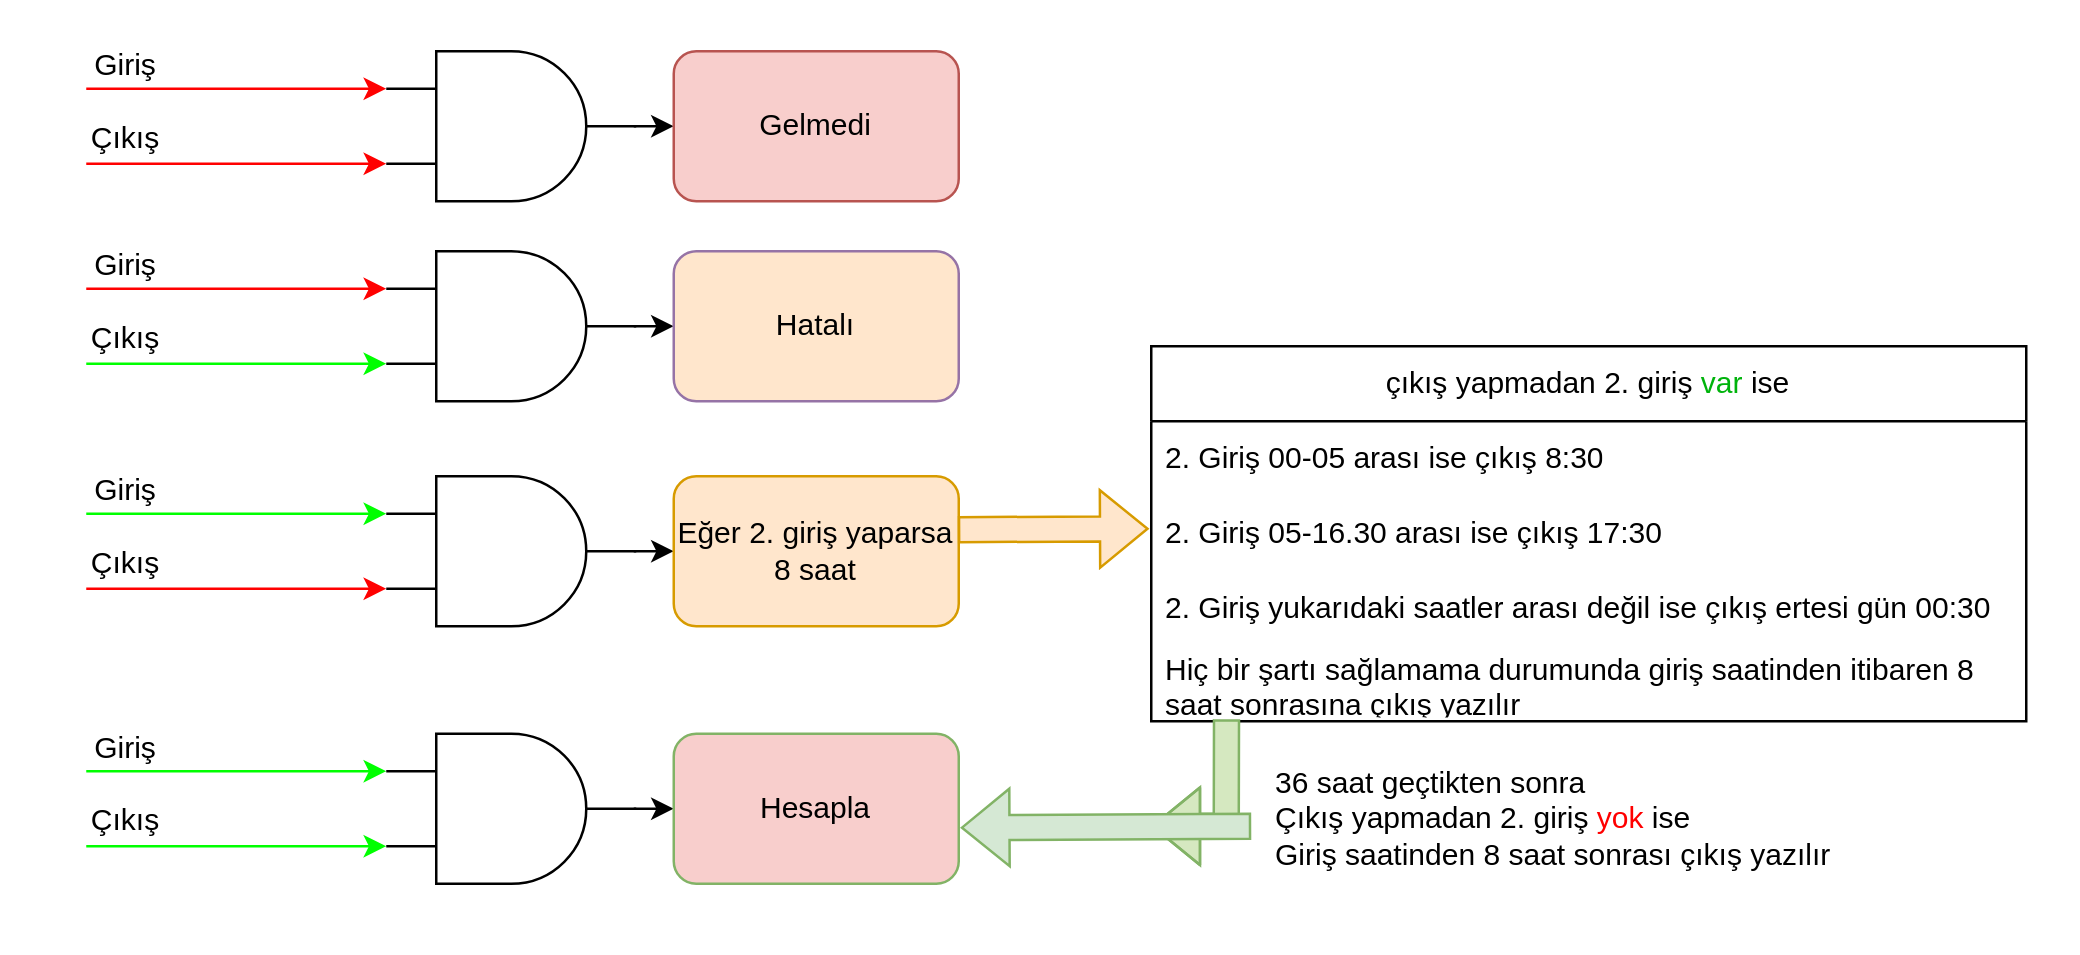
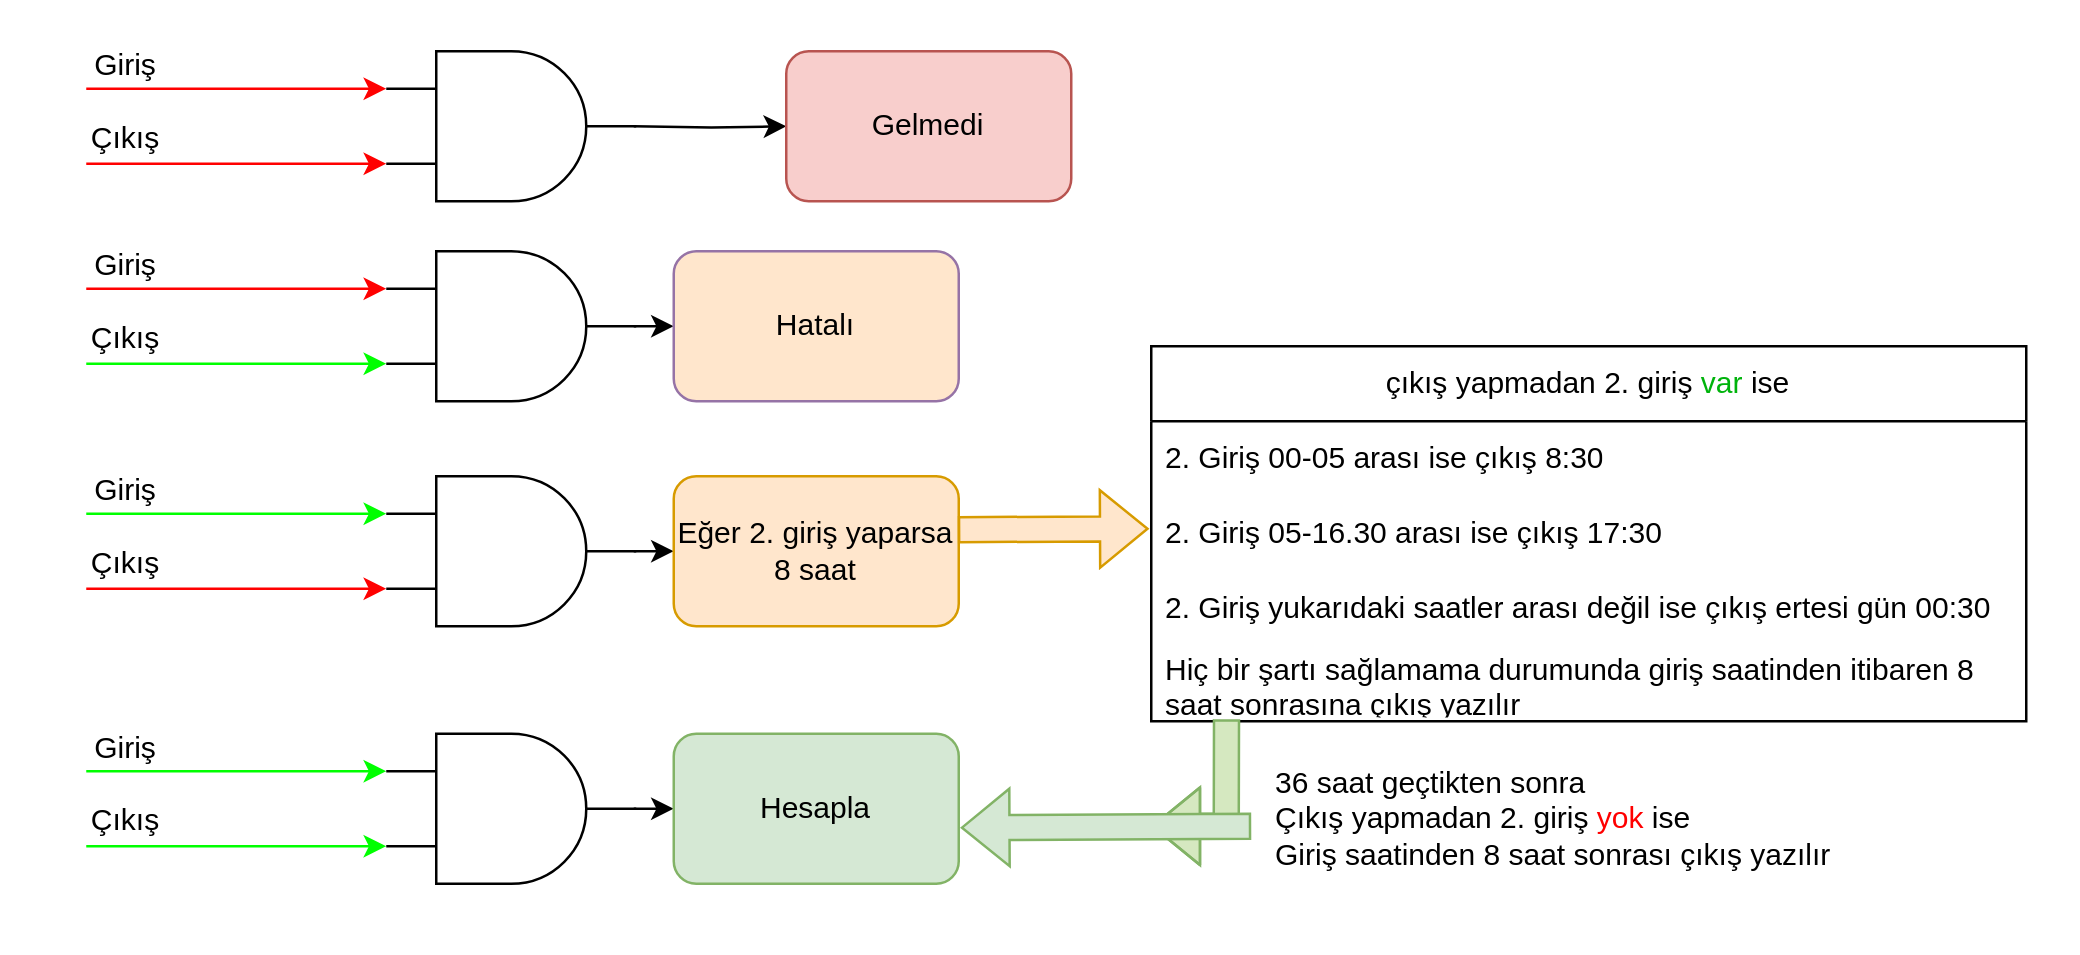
  <mxCell id="0" />
  <mxCell id="1" parent="0" />
  <mxCell id="2" style="edgeStyle=orthogonalEdgeStyle;rounded=0;orthogonalLoop=1;jettySize=auto;html=1;exitX=1;exitY=0.5;exitDx=0;exitDy=0;exitPerimeter=0;entryX=0;entryY=0.5;entryDx=0;entryDy=0;" edge="1" parent="1" target="11"><mxGeometry relative="1" as="geometry"><mxPoint x="253" y="323" as="sourcePoint" /><mxPoint x="260" y="323" as="targetPoint" /></mxGeometry></mxCell>
  <mxCell id="3" value="" style="verticalLabelPosition=bottom;shadow=0;dashed=0;align=center;html=1;verticalAlign=top;shape=mxgraph.electrical.logic_gates.logic_gate;operation=and;" vertex="1" parent="1"><mxGeometry x="154" y="293" width="100" height="60" as="geometry" /></mxCell>
  <mxCell id="4" style="edgeStyle=orthogonalEdgeStyle;rounded=0;orthogonalLoop=1;jettySize=auto;html=1;exitX=1;exitY=0.5;exitDx=0;exitDy=0;exitPerimeter=0;entryX=0;entryY=0.5;entryDx=0;entryDy=0;" edge="1" parent="1" target="12"><mxGeometry relative="1" as="geometry"><mxPoint x="253" y="220" as="sourcePoint" /></mxGeometry></mxCell>
  <mxCell id="5" value="" style="verticalLabelPosition=bottom;shadow=0;dashed=0;align=center;html=1;verticalAlign=top;shape=mxgraph.electrical.logic_gates.logic_gate;operation=and;" vertex="1" parent="1"><mxGeometry x="154" y="190" width="100" height="60" as="geometry" /></mxCell>
  <mxCell id="6" style="edgeStyle=orthogonalEdgeStyle;rounded=0;orthogonalLoop=1;jettySize=auto;html=1;exitX=1;exitY=0.5;exitDx=0;exitDy=0;exitPerimeter=0;entryX=0;entryY=0.5;entryDx=0;entryDy=0;" edge="1" parent="1" target="25"><mxGeometry relative="1" as="geometry"><mxPoint x="253" y="130" as="sourcePoint" /></mxGeometry></mxCell>
  <mxCell id="7" value="" style="verticalLabelPosition=bottom;shadow=0;dashed=0;align=center;html=1;verticalAlign=top;shape=mxgraph.electrical.logic_gates.logic_gate;operation=and;" vertex="1" parent="1"><mxGeometry x="154" y="100" width="100" height="60" as="geometry" /></mxCell>
  <mxCell id="8" style="edgeStyle=orthogonalEdgeStyle;rounded=0;orthogonalLoop=1;jettySize=auto;html=1;exitX=1;exitY=0.5;exitDx=0;exitDy=0;exitPerimeter=0;entryX=0;entryY=0.5;entryDx=0;entryDy=0;" edge="1" parent="1" target="10"><mxGeometry relative="1" as="geometry"><mxPoint x="253" y="50" as="sourcePoint" /></mxGeometry></mxCell>
  <mxCell id="9" value="" style="verticalLabelPosition=bottom;shadow=0;dashed=0;align=center;html=1;verticalAlign=top;shape=mxgraph.electrical.logic_gates.logic_gate;operation=and;" vertex="1" parent="1"><mxGeometry x="154" y="20" width="100" height="60" as="geometry" /></mxCell>
- <mxCell id="10" value="Gelmedi" style="rounded=1;whiteSpace=wrap;html=1;fillColor=#f8cecc;strokeColor=#b85450;" vertex="1" parent="1"><mxGeometry x="269" y="20" width="114" height="60" as="geometry" /></mxCell>
- <mxCell id="11" value="Hesapla" style="rounded=1;whiteSpace=wrap;html=1;fillColor=#f8cecc;strokeColor=#82b366;" vertex="1" parent="1"><mxGeometry x="269" y="293" width="114" height="60" as="geometry" /></mxCell>
+ <mxCell id="10" value="Gelmedi" style="rounded=1;whiteSpace=wrap;html=1;fillColor=#f8cecc;strokeColor=#b85450;" vertex="1" parent="1"><mxGeometry x="314" y="20" width="114" height="60" as="geometry" /></mxCell>
+ <mxCell id="11" value="Hesapla" style="rounded=1;whiteSpace=wrap;html=1;fillColor=#d5e8d4;strokeColor=#82b366;" vertex="1" parent="1"><mxGeometry x="269" y="293" width="114" height="60" as="geometry" /></mxCell>
  <mxCell id="12" value="Eğer 2. giriş yaparsa 8 saat" style="rounded=1;whiteSpace=wrap;html=1;fillColor=#ffe6cc;strokeColor=#d79b00;" vertex="1" parent="1"><mxGeometry x="269" y="190" width="114" height="60" as="geometry" /></mxCell>
  <mxCell id="13" value="" style="endArrow=classic;html=1;rounded=0;entryX=0;entryY=0.25;entryDx=0;entryDy=0;entryPerimeter=0;strokeColor=#FF0000;" edge="1" parent="1" target="9"><mxGeometry width="50" height="50" relative="1" as="geometry"><mxPoint x="34" y="35" as="sourcePoint" /><mxPoint x="114" y="40" as="targetPoint" /></mxGeometry></mxCell>
  <mxCell id="14" value="" style="endArrow=classic;html=1;rounded=0;entryX=0;entryY=0.75;entryDx=0;entryDy=0;entryPerimeter=0;strokeColor=#FF0000;" edge="1" parent="1" target="9"><mxGeometry width="50" height="50" relative="1" as="geometry"><mxPoint x="34" y="65" as="sourcePoint" /><mxPoint x="144" y="69.66" as="targetPoint" /></mxGeometry></mxCell>
  <mxCell id="15" value="" style="endArrow=classic;html=1;rounded=0;entryX=0;entryY=0.25;entryDx=0;entryDy=0;entryPerimeter=0;strokeColor=#FF0000;" edge="1" parent="1" target="7"><mxGeometry width="50" height="50" relative="1" as="geometry"><mxPoint x="34" y="115" as="sourcePoint" /><mxPoint x="134" y="119.31" as="targetPoint" /></mxGeometry></mxCell>
  <mxCell id="16" value="" style="endArrow=classic;html=1;rounded=0;entryX=0;entryY=0.75;entryDx=0;entryDy=0;entryPerimeter=0;strokeColor=#00FF00;" edge="1" parent="1" target="7"><mxGeometry width="50" height="50" relative="1" as="geometry"><mxPoint x="34" y="145" as="sourcePoint" /><mxPoint x="134" y="149.66" as="targetPoint" /></mxGeometry></mxCell>
  <mxCell id="17" value="" style="endArrow=classic;html=1;rounded=0;entryX=0;entryY=0.25;entryDx=0;entryDy=0;entryPerimeter=0;strokeColor=#00FF00;" edge="1" parent="1" target="5"><mxGeometry width="50" height="50" relative="1" as="geometry"><mxPoint x="34" y="205" as="sourcePoint" /><mxPoint x="134" y="200" as="targetPoint" /></mxGeometry></mxCell>
  <mxCell id="18" value="" style="endArrow=classic;html=1;rounded=0;entryX=0;entryY=0.75;entryDx=0;entryDy=0;entryPerimeter=0;strokeColor=#FF0000;" edge="1" parent="1" target="5"><mxGeometry width="50" height="50" relative="1" as="geometry"><mxPoint x="34" y="235" as="sourcePoint" /><mxPoint x="134" y="229.66" as="targetPoint" /></mxGeometry></mxCell>
  <mxCell id="19" value="" style="endArrow=classic;html=1;rounded=0;entryX=0;entryY=0.25;entryDx=0;entryDy=0;entryPerimeter=0;strokeColor=#00FF00;" edge="1" parent="1" target="3"><mxGeometry width="50" height="50" relative="1" as="geometry"><mxPoint x="34" y="308" as="sourcePoint" /><mxPoint x="144" y="303" as="targetPoint" /></mxGeometry></mxCell>
  <mxCell id="20" value="" style="endArrow=classic;html=1;rounded=0;entryX=0;entryY=0.75;entryDx=0;entryDy=0;entryPerimeter=0;strokeColor=#00FF00;" edge="1" parent="1" target="3"><mxGeometry width="50" height="50" relative="1" as="geometry"><mxPoint x="34" y="338" as="sourcePoint" /><mxPoint x="144" y="333" as="targetPoint" /></mxGeometry></mxCell>
  <mxCell id="21" value="Giriş&lt;br&gt;&lt;br&gt;Çıkış" style="text;html=1;strokeColor=none;fillColor=none;align=center;verticalAlign=middle;whiteSpace=wrap;rounded=0;" vertex="1" parent="1"><mxGeometry x="20" y="25" width="60" height="30" as="geometry" /></mxCell>
  <mxCell id="22" value="Giriş&lt;br&gt;&lt;br&gt;Çıkış" style="text;html=1;strokeColor=none;fillColor=none;align=center;verticalAlign=middle;whiteSpace=wrap;rounded=0;" vertex="1" parent="1"><mxGeometry x="20" y="105" width="60" height="30" as="geometry" /></mxCell>
  <mxCell id="23" value="Giriş&lt;br&gt;&lt;br&gt;Çıkış" style="text;html=1;strokeColor=none;fillColor=none;align=center;verticalAlign=middle;whiteSpace=wrap;rounded=0;" vertex="1" parent="1"><mxGeometry x="20" y="195" width="60" height="30" as="geometry" /></mxCell>
  <mxCell id="24" value="Giriş&lt;br&gt;&lt;br&gt;Çıkış" style="text;html=1;strokeColor=none;fillColor=none;align=center;verticalAlign=middle;whiteSpace=wrap;rounded=0;" vertex="1" parent="1"><mxGeometry x="20" y="298" width="60" height="30" as="geometry" /></mxCell>
  <mxCell id="25" value="Hatalı" style="rounded=1;whiteSpace=wrap;html=1;fillColor=#ffe6cc;strokeColor=#9673a6;" vertex="1" parent="1"><mxGeometry x="269" y="100" width="114" height="60" as="geometry" /></mxCell>
  <mxCell id="26" value="" style="shape=flexArrow;endArrow=classic;html=1;rounded=0;exitX=0.988;exitY=0.356;exitDx=0;exitDy=0;exitPerimeter=0;fillColor=#ffe6cc;strokeColor=#d79b00;" edge="1" parent="1"><mxGeometry width="50" height="50" relative="1" as="geometry"><mxPoint x="382.632" y="211.36" as="sourcePoint" /><mxPoint x="459" y="211" as="targetPoint" /><Array as="points" /></mxGeometry></mxCell>
  <mxCell id="27" value="çıkış yapmadan 2. giriş &lt;font color=&quot;#00b30c&quot;&gt;var &lt;/font&gt;ise" style="swimlane;fontStyle=0;childLayout=stackLayout;horizontal=1;startSize=30;horizontalStack=0;resizeParent=1;resizeParentMax=0;resizeLast=0;collapsible=1;marginBottom=0;whiteSpace=wrap;html=1;" vertex="1" parent="1"><mxGeometry x="460" y="138" width="350" height="150" as="geometry" /></mxCell>
  <mxCell id="28" value="2. Giriş 00-05 arası ise çıkış 8:30" style="text;strokeColor=none;fillColor=none;align=left;verticalAlign=middle;spacingLeft=4;spacingRight=4;overflow=hidden;points=[[0,0.5],[1,0.5]];portConstraint=eastwest;rotatable=0;whiteSpace=wrap;html=1;" vertex="1" parent="27"><mxGeometry y="30" width="350" height="30" as="geometry" /></mxCell>
  <mxCell id="29" value="2.&amp;nbsp;Giriş 05-16.30 arası ise çıkış 17:30" style="text;strokeColor=none;fillColor=none;align=left;verticalAlign=middle;spacingLeft=4;spacingRight=4;overflow=hidden;points=[[0,0.5],[1,0.5]];portConstraint=eastwest;rotatable=0;whiteSpace=wrap;html=1;" vertex="1" parent="27"><mxGeometry y="60" width="350" height="30" as="geometry" /></mxCell>
  <mxCell id="30" value="2.&amp;nbsp;Giriş yukarıdaki saatler arası değil ise çıkış ertesi gün 00:30" style="text;strokeColor=none;fillColor=none;align=left;verticalAlign=middle;spacingLeft=4;spacingRight=4;overflow=hidden;points=[[0,0.5],[1,0.5]];portConstraint=eastwest;rotatable=0;whiteSpace=wrap;html=1;" vertex="1" parent="27"><mxGeometry y="90" width="350" height="30" as="geometry" /></mxCell>
  <mxCell id="31" value="Hiç bir şartı sağlamama durumunda giriş saatinden itibaren 8 saat sonrasına çıkış yazılır" style="text;strokeColor=none;fillColor=none;align=left;verticalAlign=middle;spacingLeft=4;spacingRight=4;overflow=hidden;points=[[0,0.5],[1,0.5]];portConstraint=eastwest;rotatable=0;whiteSpace=wrap;html=1;" vertex="1" parent="27"><mxGeometry y="120" width="350" height="30" as="geometry" /></mxCell>
  <mxCell id="32" value="" style="shape=flexArrow;endArrow=classic;html=1;rounded=0;exitX=0.086;exitY=0.972;exitDx=0;exitDy=0;exitPerimeter=0;fillColor=#D5E8c0;strokeColor=#82b366;" edge="1" parent="27"><mxGeometry width="50" height="50" relative="1" as="geometry"><mxPoint x="30.1" y="149.16" as="sourcePoint" /><mxPoint y="192" as="targetPoint" /><Array as="points"><mxPoint x="30" y="192" /></Array></mxGeometry></mxCell>
  <mxCell id="33" value="36 saat geçtikten sonra&lt;br&gt;Çıkış yapmadan 2. giriş &lt;font color=&quot;#ff0000&quot;&gt;yok &lt;/font&gt;ise&lt;br&gt;Giriş saatinden 8 saat sonrası çıkış yazılır" style="text;strokeColor=none;fillColor=none;align=left;verticalAlign=middle;spacingLeft=4;spacingRight=4;overflow=hidden;points=[[0,0.5],[1,0.5]];portConstraint=eastwest;rotatable=0;whiteSpace=wrap;html=1;" vertex="1" parent="1"><mxGeometry x="504" y="293" width="260" height="67" as="geometry" /></mxCell>
  <mxCell id="34" value="" style="shape=flexArrow;endArrow=classic;html=1;rounded=0;entryX=1.007;entryY=0.626;entryDx=0;entryDy=0;entryPerimeter=0;fillColor=#d5e8d4;strokeColor=#82b366;" edge="1" parent="1" target="11"><mxGeometry width="50" height="50" relative="1" as="geometry"><mxPoint x="500" y="330" as="sourcePoint" /><mxPoint x="390" y="338" as="targetPoint" /></mxGeometry></mxCell>
